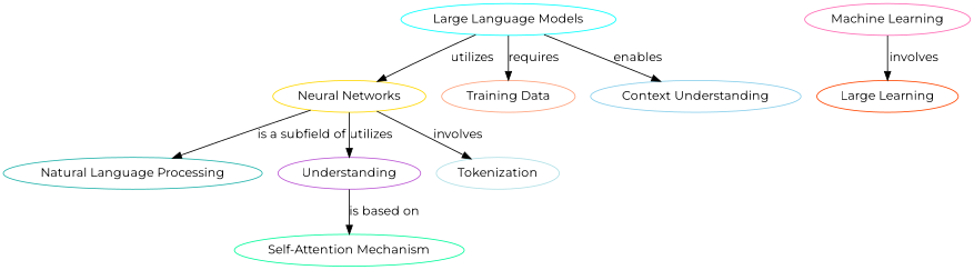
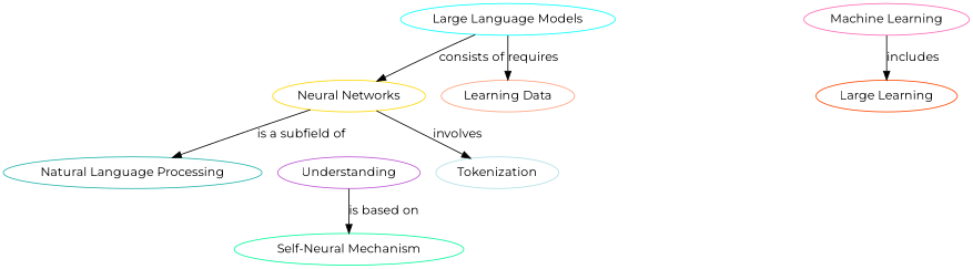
  digraph {
    fontname=Montserrat
    node [fontname=Montserrat]
    edge [color=black fontname=Montserrat]
    n1 [color="#00FFFF" label="Large Language Models"]
    n2 [color="#FFD700" label="Neural Networks"]
-   n3 [color="#FFA07A" label="Training Data"]
-   n4 [color="#87CEEB" label="Context Understanding"]
+   n3 [color="#FFA07A" label="Learning Data"]
    n5 [color="#20B2AA" label="Natural Language Processing"]
    n6 [color="#BA55D3" label=Understanding]
    n7 [color="#B0E0E6" label=Tokenization]
-   n8 [color="#00FA9A" label="Self-Attention Mechanism"]
+   n8 [color="#00FA9A" label="Self-Neural Mechanism"]
    n9 [color="#FF69B4" label="Machine Learning"]
    n10 [color="#FF4500" label="Large Learning"]
-   n1 -> n2 [label=utilizes]
+   n1 -> n2 [label="consists of"]
    n1 -> n3 [label=requires]
-   n1 -> n4 [label=enables]
    n2 -> n5 [label="is a subfield of"]
-   n2 -> n6 [label=utilizes]
    n2 -> n7 [label=involves]
    n6 -> n8 [label="is based on"]
-   n9 -> n10 [label=involves]
+   n9 -> n10 [label=includes]
  }
